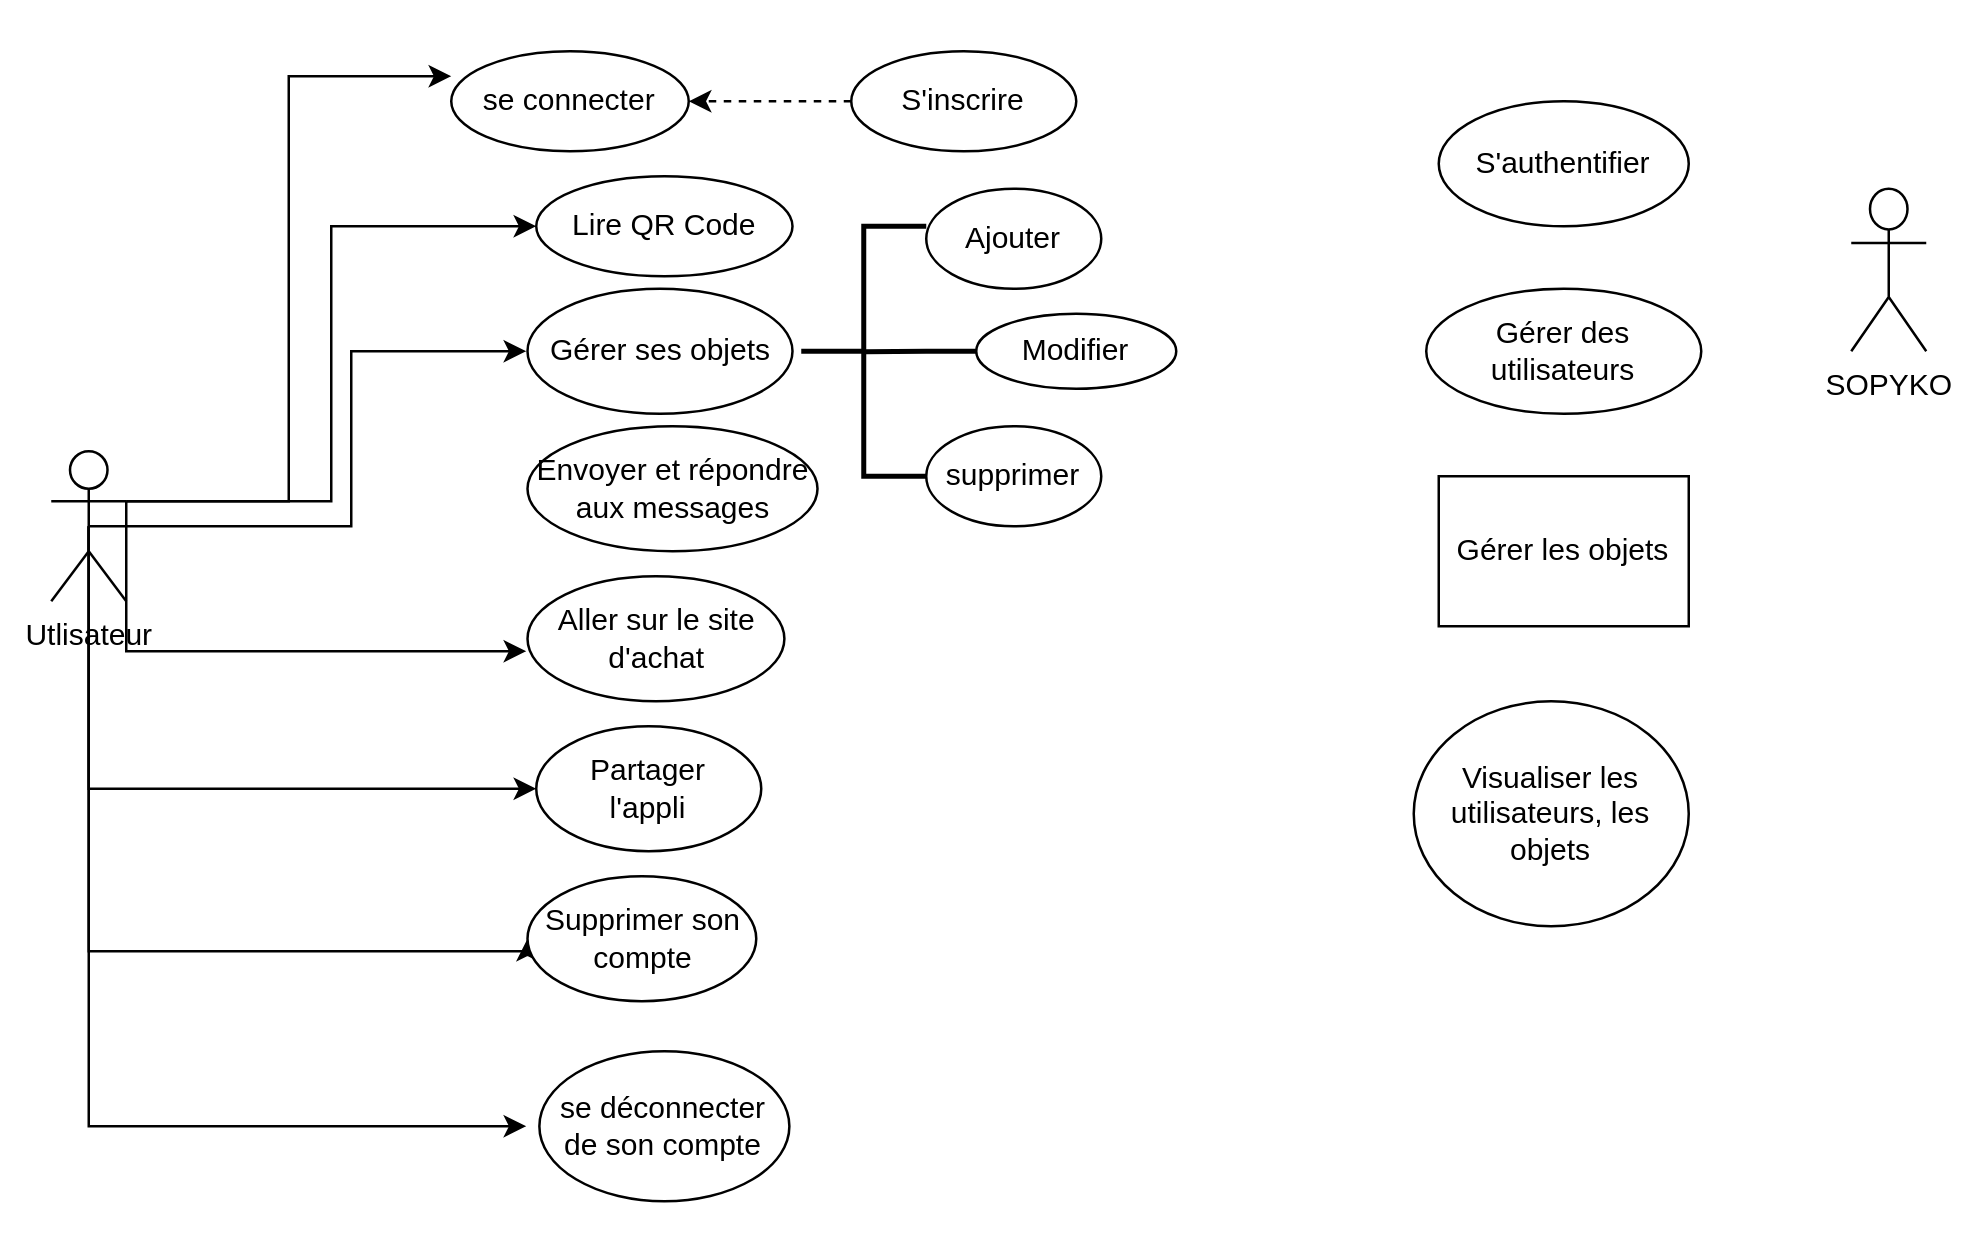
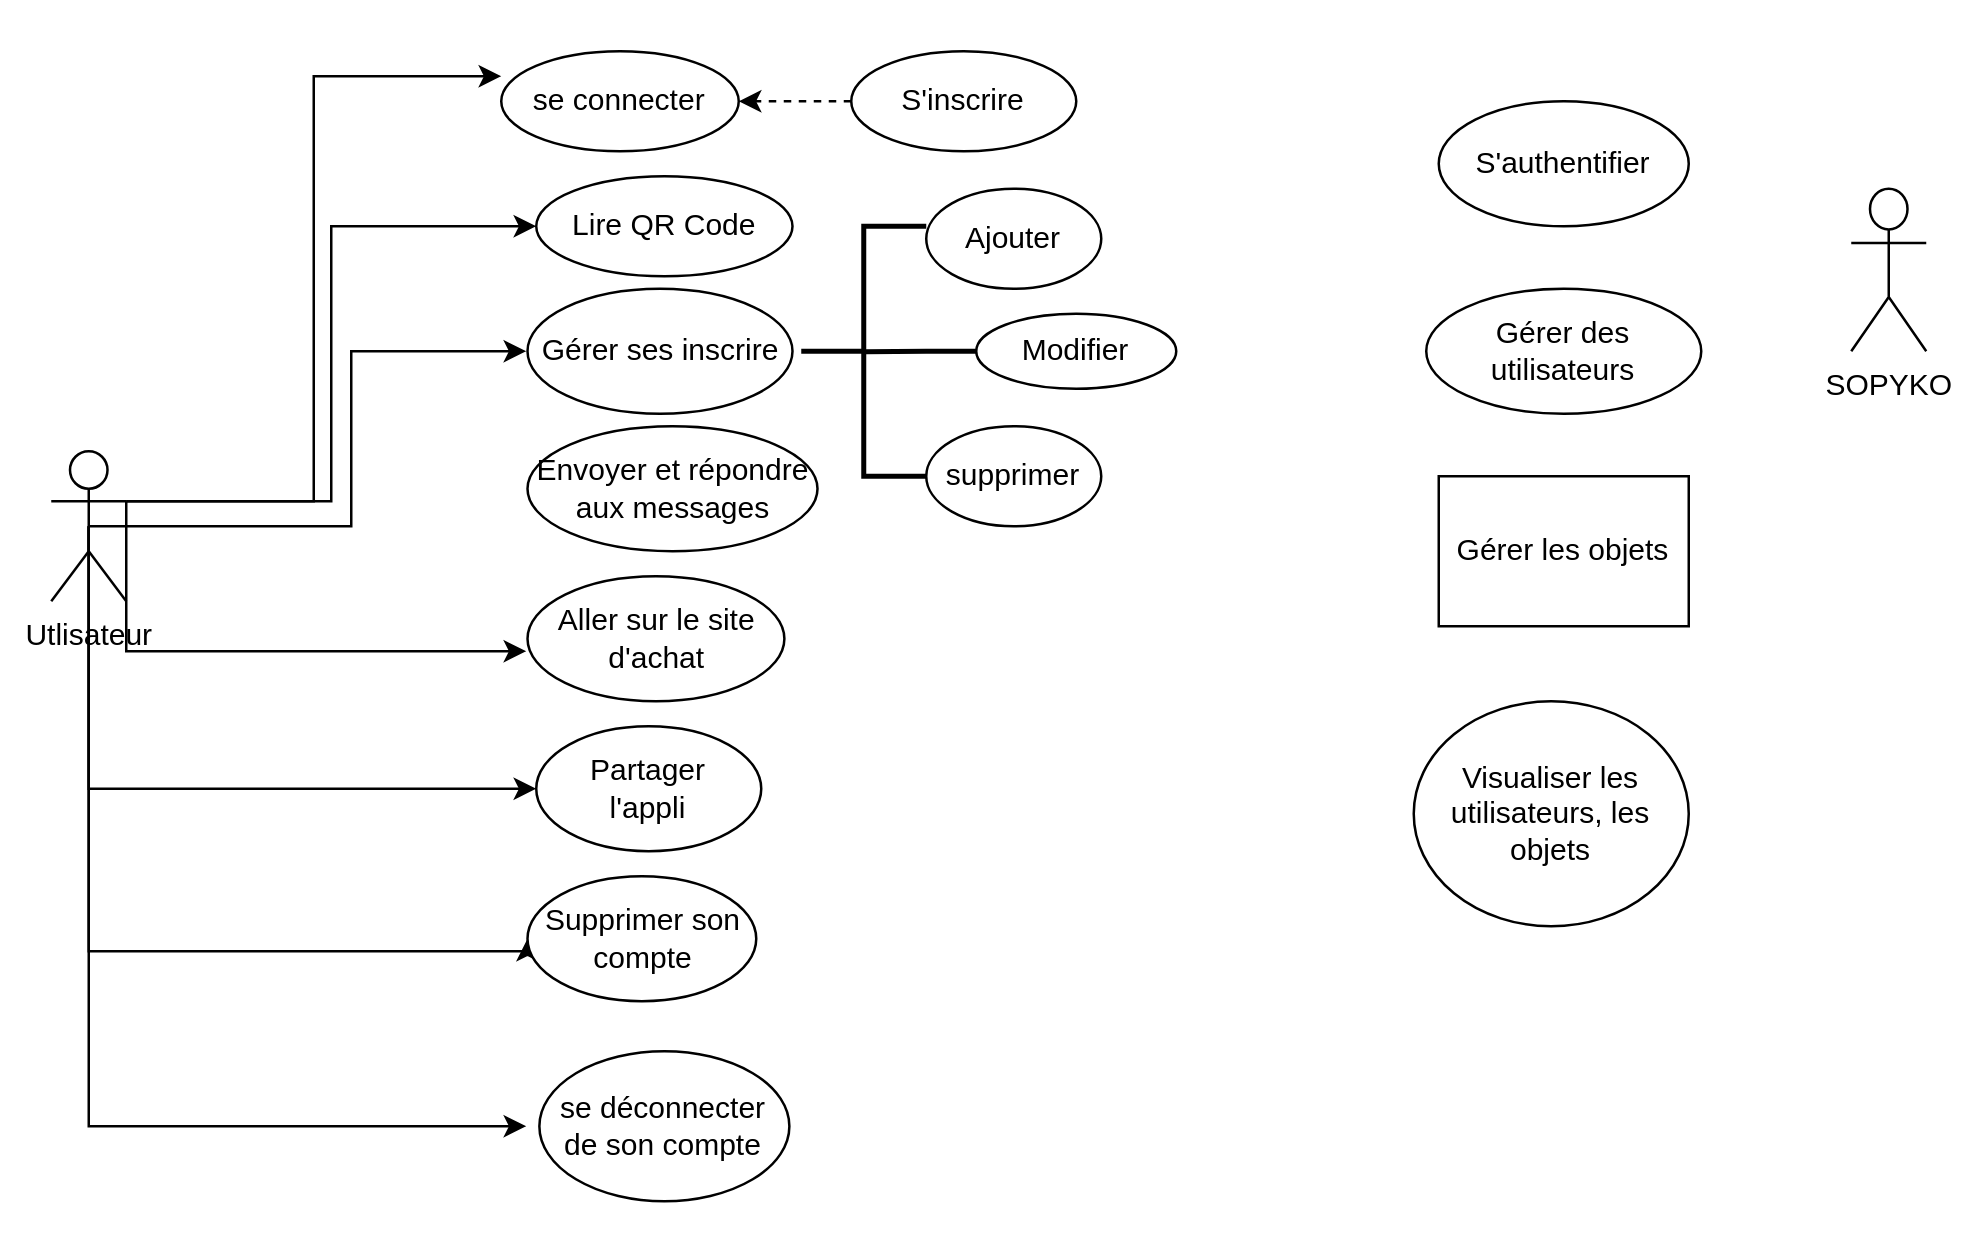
  <mxCell id="0" />
  <mxCell id="1" parent="0" />
  <mxCell id="2" style="edgeStyle=orthogonalEdgeStyle;rounded=0;orthogonalLoop=1;jettySize=auto;html=1;exitX=1;exitY=0.333;exitDx=0;exitDy=0;exitPerimeter=0;entryX=0;entryY=0.25;entryDx=0;entryDy=0;entryPerimeter=0;" edge="1" parent="1" source="9" target="13"><mxGeometry relative="1" as="geometry" /></mxCell>
  <mxCell id="3" style="edgeStyle=orthogonalEdgeStyle;rounded=0;orthogonalLoop=1;jettySize=auto;html=1;exitX=1;exitY=0.333;exitDx=0;exitDy=0;exitPerimeter=0;entryX=0;entryY=0.5;entryDx=0;entryDy=0;" edge="1" parent="1" source="9" target="14"><mxGeometry relative="1" as="geometry" /></mxCell>
  <mxCell id="4" style="edgeStyle=orthogonalEdgeStyle;rounded=0;orthogonalLoop=1;jettySize=auto;html=1;exitX=0.5;exitY=0.5;exitDx=0;exitDy=0;exitPerimeter=0;" edge="1" parent="1" source="9"><mxGeometry relative="1" as="geometry"><mxPoint x="210" y="140" as="targetPoint" /><Array as="points"><mxPoint x="140" y="210" /><mxPoint x="140" y="140" /></Array></mxGeometry></mxCell>
  <mxCell id="5" style="edgeStyle=orthogonalEdgeStyle;rounded=0;orthogonalLoop=1;jettySize=auto;html=1;exitX=1;exitY=0.333;exitDx=0;exitDy=0;exitPerimeter=0;" edge="1" parent="1" source="9"><mxGeometry relative="1" as="geometry"><mxPoint x="210" y="260" as="targetPoint" /><Array as="points"><mxPoint x="50" y="260" /></Array></mxGeometry></mxCell>
  <mxCell id="6" style="edgeStyle=orthogonalEdgeStyle;rounded=0;orthogonalLoop=1;jettySize=auto;html=1;exitX=0.5;exitY=0.5;exitDx=0;exitDy=0;exitPerimeter=0;entryX=0;entryY=0.5;entryDx=0;entryDy=0;" edge="1" parent="1" source="9" target="18"><mxGeometry relative="1" as="geometry"><Array as="points"><mxPoint x="35" y="315" /></Array></mxGeometry></mxCell>
  <mxCell id="7" style="edgeStyle=orthogonalEdgeStyle;rounded=0;orthogonalLoop=1;jettySize=auto;html=1;exitX=0.5;exitY=0.5;exitDx=0;exitDy=0;exitPerimeter=0;entryX=0;entryY=0.5;entryDx=0;entryDy=0;" edge="1" parent="1" source="9" target="20"><mxGeometry relative="1" as="geometry"><mxPoint x="200" y="380" as="targetPoint" /><Array as="points"><mxPoint x="35" y="380" /><mxPoint x="210" y="380" /></Array></mxGeometry></mxCell>
  <mxCell id="8" style="edgeStyle=orthogonalEdgeStyle;rounded=0;orthogonalLoop=1;jettySize=auto;html=1;exitX=0.5;exitY=0.5;exitDx=0;exitDy=0;exitPerimeter=0;" edge="1" parent="1" source="9"><mxGeometry relative="1" as="geometry"><mxPoint x="210" y="450" as="targetPoint" /><Array as="points"><mxPoint x="35" y="450" /></Array></mxGeometry></mxCell>
  <mxCell id="9" value="Utlisateur" style="shape=umlActor;verticalLabelPosition=bottom;verticalAlign=top;html=1;outlineConnect=0;" vertex="1" parent="1"><mxGeometry x="20" y="180" width="30" height="60" as="geometry" /></mxCell>
  <mxCell id="10" value="SOPYKO&lt;br&gt;&lt;br&gt;" style="shape=umlActor;verticalLabelPosition=bottom;verticalAlign=top;html=1;outlineConnect=0;" vertex="1" parent="1"><mxGeometry x="740" y="75" width="30" height="65" as="geometry" /></mxCell>
  <mxCell id="11" style="edgeStyle=orthogonalEdgeStyle;rounded=0;orthogonalLoop=1;jettySize=auto;html=1;entryX=1;entryY=0.5;entryDx=0;entryDy=0;dashed=1;" edge="1" parent="1" source="12" target="13"><mxGeometry relative="1" as="geometry" /></mxCell>
  <mxCell id="12" value="S'inscrire" style="ellipse;whiteSpace=wrap;html=1;" vertex="1" parent="1"><mxGeometry x="340" y="20" width="90" height="40" as="geometry" /></mxCell>
- <mxCell id="13" value="se connecter" style="ellipse;whiteSpace=wrap;html=1;" vertex="1" parent="1"><mxGeometry x="180" y="20" width="95" height="40" as="geometry" /></mxCell>
+ <mxCell id="13" value="se connecter" style="ellipse;whiteSpace=wrap;html=1;" vertex="1" parent="1"><mxGeometry x="200" y="20" width="95" height="40" as="geometry" /></mxCell>
  <mxCell id="14" value="Lire QR Code" style="ellipse;whiteSpace=wrap;html=1;" vertex="1" parent="1"><mxGeometry x="214" y="70" width="102.5" height="40" as="geometry" /></mxCell>
- <mxCell id="15" value="Gérer ses objets" style="ellipse;whiteSpace=wrap;html=1;" vertex="1" parent="1"><mxGeometry x="210.5" y="115" width="106" height="50" as="geometry" /></mxCell>
+ <mxCell id="15" value="Gérer ses inscrire" style="ellipse;whiteSpace=wrap;html=1;" vertex="1" parent="1"><mxGeometry x="210.5" y="115" width="106" height="50" as="geometry" /></mxCell>
  <mxCell id="16" value="Envoyer et répondre aux messages" style="ellipse;whiteSpace=wrap;html=1;" vertex="1" parent="1"><mxGeometry x="210.5" y="170" width="116" height="50" as="geometry" /></mxCell>
  <mxCell id="17" value="Aller sur le site d'achat" style="ellipse;whiteSpace=wrap;html=1;" vertex="1" parent="1"><mxGeometry x="210.5" y="230" width="102.75" height="50" as="geometry" /></mxCell>
  <mxCell id="18" value="Partager&lt;br&gt;l'appli" style="ellipse;whiteSpace=wrap;html=1;" vertex="1" parent="1"><mxGeometry x="214" y="290" width="90" height="50" as="geometry" /></mxCell>
  <mxCell id="19" value="se déconnecter&lt;br&gt;de son compte" style="ellipse;whiteSpace=wrap;html=1;" vertex="1" parent="1"><mxGeometry x="215.25" y="420" width="100" height="60" as="geometry" /></mxCell>
  <mxCell id="20" value="Supprimer son compte" style="ellipse;whiteSpace=wrap;html=1;" vertex="1" parent="1"><mxGeometry x="210.5" y="350" width="91.5" height="50" as="geometry" /></mxCell>
  <mxCell id="21" style="edgeStyle=orthogonalEdgeStyle;rounded=0;orthogonalLoop=1;jettySize=auto;html=1;exitX=0;exitY=0.5;exitDx=0;exitDy=0;entryX=0.511;entryY=0.502;entryDx=0;entryDy=0;entryPerimeter=0;endArrow=none;endFill=0;strokeWidth=2;" edge="1" parent="1" source="22" target="25"><mxGeometry relative="1" as="geometry" /></mxCell>
  <mxCell id="22" value="Modifier" style="ellipse;whiteSpace=wrap;html=1;" vertex="1" parent="1"><mxGeometry x="390" y="125" width="80" height="30" as="geometry" /></mxCell>
  <mxCell id="23" value="Ajouter" style="ellipse;whiteSpace=wrap;html=1;" vertex="1" parent="1"><mxGeometry x="370" y="75" width="70" height="40" as="geometry" /></mxCell>
  <mxCell id="24" value="supprimer" style="ellipse;whiteSpace=wrap;html=1;" vertex="1" parent="1"><mxGeometry x="370" y="170" width="70" height="40" as="geometry" /></mxCell>
  <mxCell id="25" value="" style="strokeWidth=2;html=1;shape=mxgraph.flowchart.annotation_2;align=left;labelPosition=right;pointerEvents=1;" vertex="1" parent="1"><mxGeometry x="320" y="90" width="50" height="100" as="geometry" /></mxCell>
  <mxCell id="26" value="S'authentifier" style="ellipse;whiteSpace=wrap;html=1;" vertex="1" parent="1"><mxGeometry x="575" y="40" width="100" height="50" as="geometry" /></mxCell>
  <mxCell id="27" value="Visualiser les utilisateurs, les objets" style="ellipse;whiteSpace=wrap;html=1;" vertex="1" parent="1"><mxGeometry x="565" y="280" width="110" height="90" as="geometry" /></mxCell>
  <mxCell id="28" value="Gérer des utilisateurs" style="ellipse;whiteSpace=wrap;html=1;" vertex="1" parent="1"><mxGeometry x="570" y="115" width="110" height="50" as="geometry" /></mxCell>
  <mxCell id="29" value="Gérer les objets" style="whiteSpace=wrap;html=1;rounded=0;" vertex="1" parent="1"><mxGeometry x="575" y="190" width="100" height="60" as="geometry" /></mxCell>
